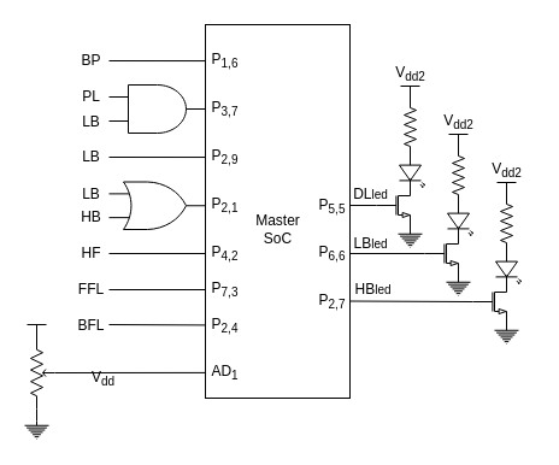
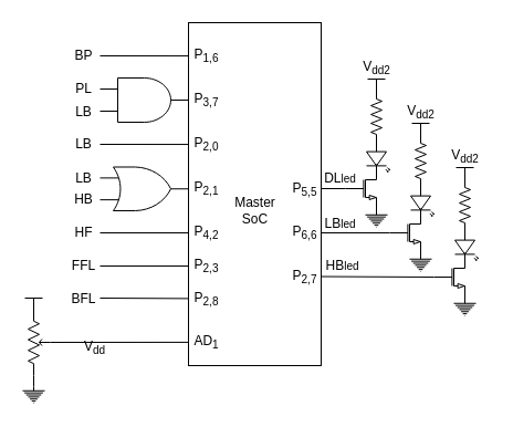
  <mxCell id="0" />
  <mxCell id="1" parent="0" />
  <mxCell id="2" value="" style="rounded=0;whiteSpace=wrap;html=1;snapToPoint=1;arcSize=12;" parent="1" vertex="1"><mxGeometry x="170" y="20" width="120" height="310" as="geometry" /></mxCell>
  <mxCell id="3" value="PL" style="text;html=1;align=center;verticalAlign=middle;resizable=1;points=[];autosize=1;strokeColor=none;fillColor=none;strokeWidth=1;" parent="1" vertex="1"><mxGeometry x="55" y="70" width="40" height="20" as="geometry" /></mxCell>
- <mxCell id="4" value="P&lt;sub&gt;2,9&lt;/sub&gt;" style="text;html=1;align=center;verticalAlign=middle;resizable=1;points=[];autosize=1;strokeColor=none;fillColor=none;" parent="1" vertex="1"><mxGeometry x="161" y="115" width="50" height="30" as="geometry" /></mxCell>
+ <mxCell id="4" value="P&lt;sub&gt;2,0&lt;/sub&gt;" style="text;html=1;align=center;verticalAlign=middle;resizable=1;points=[];autosize=1;strokeColor=none;fillColor=none;" parent="1" vertex="1"><mxGeometry x="161" y="115" width="50" height="30" as="geometry" /></mxCell>
  <mxCell id="5" value="Master&lt;div&gt;SoC&lt;/div&gt;" style="text;html=1;align=center;verticalAlign=middle;resizable=0;points=[];autosize=1;strokeColor=none;fillColor=none;" parent="1" vertex="1"><mxGeometry x="200" y="170" width="60" height="40" as="geometry" /></mxCell>
  <mxCell id="6" value="" style="verticalLabelPosition=bottom;shadow=0;dashed=0;align=center;html=1;verticalAlign=top;shape=mxgraph.electrical.logic_gates.logic_gate;operation=and;" parent="1" vertex="1"><mxGeometry x="90" y="70" width="80" height="40" as="geometry" /></mxCell>
  <mxCell id="7" value="" style="verticalLabelPosition=bottom;shadow=0;dashed=0;align=center;html=1;verticalAlign=top;shape=mxgraph.electrical.transistors.nmos;pointerEvents=1;strokeWidth=1;" parent="1" vertex="1"><mxGeometry x="391" y="228" width="30" height="44" as="geometry" /></mxCell>
  <mxCell id="8" value="" style="pointerEvents=1;verticalLabelPosition=bottom;shadow=0;dashed=0;align=center;html=1;verticalAlign=top;shape=mxgraph.electrical.signal_sources.protective_earth;strokeWidth=1;" parent="1" vertex="1"><mxGeometry x="410" y="270" width="20" height="15" as="geometry" /></mxCell>
  <mxCell id="9" value="" style="verticalLabelPosition=bottom;shadow=0;dashed=0;align=center;html=1;verticalAlign=top;shape=mxgraph.electrical.opto_electronics.led_2;pointerEvents=1;direction=south;strokeWidth=1;" parent="1" vertex="1"><mxGeometry x="411" y="207" width="21" height="32" as="geometry" /></mxCell>
  <mxCell id="10" value="" style="pointerEvents=1;verticalLabelPosition=bottom;shadow=0;dashed=0;align=center;html=1;verticalAlign=top;shape=mxgraph.electrical.resistors.resistor_2;direction=south;strokeWidth=1;" parent="1" vertex="1"><mxGeometry x="415" y="160" width="10" height="50" as="geometry" /></mxCell>
  <mxCell id="11" value="V&lt;sub&gt;dd&lt;/sub&gt;" style="verticalLabelPosition=top;verticalAlign=bottom;shape=mxgraph.electrical.signal_sources.vdd;shadow=0;dashed=0;align=center;strokeWidth=1;fontSize=24;html=1;flipV=1;noLabel=1;" parent="1" vertex="1"><mxGeometry x="412" y="151" width="16" height="12" as="geometry" /></mxCell>
  <mxCell id="12" value="V&lt;sub&gt;dd2&lt;/sub&gt;" style="text;html=1;align=center;verticalAlign=middle;resizable=0;points=[];autosize=1;strokeColor=none;fillColor=none;strokeWidth=1;" parent="1" vertex="1"><mxGeometry x="398" y="126" width="44" height="30" as="geometry" /></mxCell>
  <mxCell id="13" value="" style="endArrow=none;html=1;rounded=0;entryX=0.5;entryY=0;entryDx=0;entryDy=0;entryPerimeter=0;exitX=0;exitY=0.5;exitDx=0;exitDy=0;exitPerimeter=0;strokeWidth=1;" parent="1" source="10" target="11" edge="1"><mxGeometry width="50" height="50" relative="1" as="geometry"><mxPoint x="390" y="150.5" as="sourcePoint" /><mxPoint x="440" y="100.5" as="targetPoint" /></mxGeometry></mxCell>
  <mxCell id="14" value="" style="endArrow=none;html=1;rounded=0;entryX=1;entryY=0.5;entryDx=0;entryDy=0;entryPerimeter=0;exitX=0;exitY=0.57;exitDx=0;exitDy=0;exitPerimeter=0;strokeWidth=1;" parent="1" source="9" target="10" edge="1"><mxGeometry width="50" height="50" relative="1" as="geometry"><mxPoint x="390" y="150.5" as="sourcePoint" /><mxPoint x="440" y="100.5" as="targetPoint" /></mxGeometry></mxCell>
  <mxCell id="15" value="" style="endArrow=none;html=1;rounded=0;exitX=1;exitY=0.57;exitDx=0;exitDy=0;exitPerimeter=0;entryX=1;entryY=0;entryDx=0;entryDy=0;entryPerimeter=0;strokeWidth=1;" parent="1" source="9" target="7" edge="1"><mxGeometry width="50" height="50" relative="1" as="geometry"><mxPoint x="390" y="150.5" as="sourcePoint" /><mxPoint x="440" y="100.5" as="targetPoint" /></mxGeometry></mxCell>
  <mxCell id="16" value="" style="endArrow=none;html=1;rounded=0;entryX=1;entryY=1;entryDx=0;entryDy=0;entryPerimeter=0;exitX=0.5;exitY=0;exitDx=0;exitDy=0;exitPerimeter=0;strokeWidth=1;" parent="1" source="8" target="7" edge="1"><mxGeometry width="50" height="50" relative="1" as="geometry"><mxPoint x="390" y="150.5" as="sourcePoint" /><mxPoint x="440" y="100.5" as="targetPoint" /></mxGeometry></mxCell>
  <mxCell id="17" value="LB" style="text;html=1;align=center;verticalAlign=middle;resizable=1;points=[];autosize=1;strokeColor=none;fillColor=none;strokeWidth=1;" parent="1" vertex="1"><mxGeometry x="55" y="86" width="40" height="30" as="geometry" /></mxCell>
  <mxCell id="18" value="" style="verticalLabelPosition=bottom;shadow=0;dashed=0;align=center;html=1;verticalAlign=top;shape=mxgraph.electrical.logic_gates.logic_gate;operation=or;" parent="1" vertex="1"><mxGeometry x="90" y="150.5" width="80" height="39.5" as="geometry" /></mxCell>
  <mxCell id="19" value="LB" style="text;html=1;align=center;verticalAlign=middle;resizable=1;points=[];autosize=1;strokeColor=none;fillColor=none;strokeWidth=1;" parent="1" vertex="1"><mxGeometry x="55" y="146" width="40" height="30" as="geometry" /></mxCell>
  <mxCell id="20" value="HB" style="text;html=1;align=center;verticalAlign=middle;resizable=1;points=[];autosize=1;strokeColor=none;fillColor=none;strokeWidth=1;" parent="1" vertex="1"><mxGeometry x="55" y="165" width="40" height="30" as="geometry" /></mxCell>
  <mxCell id="21" value="" style="endArrow=none;html=1;rounded=0;" parent="1" edge="1"><mxGeometry width="50" height="50" relative="1" as="geometry"><mxPoint x="170" y="210" as="sourcePoint" /><mxPoint x="90" y="210" as="targetPoint" /></mxGeometry></mxCell>
  <mxCell id="22" value="HF" style="text;html=1;align=center;verticalAlign=middle;resizable=1;points=[];autosize=1;strokeColor=none;fillColor=none;strokeWidth=1;" parent="1" vertex="1"><mxGeometry x="55" y="195" width="40" height="30" as="geometry" /></mxCell>
  <mxCell id="23" value="FFL" style="text;html=1;align=center;verticalAlign=middle;resizable=1;points=[];autosize=1;strokeColor=none;fillColor=none;strokeWidth=1;" parent="1" vertex="1"><mxGeometry x="55" y="230" width="40" height="19" as="geometry" /></mxCell>
  <mxCell id="24" value="BFL" style="text;html=1;align=center;verticalAlign=middle;resizable=1;points=[];autosize=1;strokeColor=none;fillColor=none;strokeWidth=1;" parent="1" vertex="1"><mxGeometry x="50" y="259" width="50" height="21" as="geometry" /></mxCell>
  <mxCell id="25" value="" style="endArrow=none;html=1;rounded=0;" parent="1" edge="1"><mxGeometry width="50" height="50" relative="1" as="geometry"><mxPoint x="90" y="240" as="sourcePoint" /><mxPoint x="170" y="240" as="targetPoint" /></mxGeometry></mxCell>
  <mxCell id="26" value="" style="endArrow=none;html=1;rounded=0;entryX=0;entryY=0.75;entryDx=0;entryDy=0;" parent="1" edge="1"><mxGeometry width="50" height="50" relative="1" as="geometry"><mxPoint x="90" y="269" as="sourcePoint" /><mxPoint x="170" y="269.4" as="targetPoint" /></mxGeometry></mxCell>
  <mxCell id="27" value="" style="endArrow=none;html=1;rounded=0;entryX=0;entryY=0.5;entryDx=0;entryDy=0;entryPerimeter=0;" parent="1" target="31" edge="1"><mxGeometry width="50" height="50" relative="1" as="geometry"><mxPoint x="290" y="210" as="sourcePoint" /><mxPoint x="330" y="210" as="targetPoint" /></mxGeometry></mxCell>
  <mxCell id="28" value="LB&lt;span style=&quot;font-size: 10px;&quot;&gt;led&lt;/span&gt;" style="text;html=1;align=center;verticalAlign=middle;resizable=1;points=[];autosize=1;strokeColor=none;fillColor=none;strokeWidth=1;" parent="1" vertex="1"><mxGeometry x="282" y="187" width="50" height="30" as="geometry" /></mxCell>
  <mxCell id="29" value="" style="endArrow=none;html=1;rounded=0;entryX=0;entryY=0.5;entryDx=0;entryDy=0;entryPerimeter=0;" parent="1" target="7" edge="1"><mxGeometry width="50" height="50" relative="1" as="geometry"><mxPoint x="290" y="249.5" as="sourcePoint" /><mxPoint x="330" y="249.5" as="targetPoint" /></mxGeometry></mxCell>
  <mxCell id="30" value="HB&lt;span style=&quot;font-size: 10px;&quot;&gt;led&lt;/span&gt;" style="text;html=1;align=center;verticalAlign=middle;resizable=1;points=[];autosize=1;strokeColor=none;fillColor=none;strokeWidth=1;" parent="1" vertex="1"><mxGeometry x="284" y="224.5" width="50" height="30" as="geometry" /></mxCell>
  <mxCell id="31" value="" style="verticalLabelPosition=bottom;shadow=0;dashed=0;align=center;html=1;verticalAlign=top;shape=mxgraph.electrical.transistors.nmos;pointerEvents=1;strokeWidth=1;" parent="1" vertex="1"><mxGeometry x="351" y="188" width="30" height="44" as="geometry" /></mxCell>
  <mxCell id="32" value="" style="pointerEvents=1;verticalLabelPosition=bottom;shadow=0;dashed=0;align=center;html=1;verticalAlign=top;shape=mxgraph.electrical.signal_sources.protective_earth;strokeWidth=1;" parent="1" vertex="1"><mxGeometry x="370" y="230" width="20" height="15" as="geometry" /></mxCell>
  <mxCell id="33" value="" style="verticalLabelPosition=bottom;shadow=0;dashed=0;align=center;html=1;verticalAlign=top;shape=mxgraph.electrical.opto_electronics.led_2;pointerEvents=1;direction=south;strokeWidth=1;" parent="1" vertex="1"><mxGeometry x="371" y="167" width="21" height="32" as="geometry" /></mxCell>
  <mxCell id="34" value="" style="pointerEvents=1;verticalLabelPosition=bottom;shadow=0;dashed=0;align=center;html=1;verticalAlign=top;shape=mxgraph.electrical.resistors.resistor_2;direction=south;strokeWidth=1;" parent="1" vertex="1"><mxGeometry x="375" y="120" width="10" height="50" as="geometry" /></mxCell>
  <mxCell id="35" value="V&lt;sub&gt;dd&lt;/sub&gt;" style="verticalLabelPosition=top;verticalAlign=bottom;shape=mxgraph.electrical.signal_sources.vdd;shadow=0;dashed=0;align=center;strokeWidth=1;fontSize=24;html=1;flipV=1;noLabel=1;" parent="1" vertex="1"><mxGeometry x="372" y="111" width="16" height="12" as="geometry" /></mxCell>
  <mxCell id="36" value="V&lt;sub&gt;dd2&lt;/sub&gt;" style="text;html=1;align=center;verticalAlign=middle;resizable=0;points=[];autosize=1;strokeColor=none;fillColor=none;strokeWidth=1;" parent="1" vertex="1"><mxGeometry x="358" y="86" width="44" height="30" as="geometry" /></mxCell>
  <mxCell id="37" value="" style="endArrow=none;html=1;rounded=0;entryX=0.5;entryY=0;entryDx=0;entryDy=0;entryPerimeter=0;exitX=0;exitY=0.5;exitDx=0;exitDy=0;exitPerimeter=0;strokeWidth=1;" parent="1" source="34" target="35" edge="1"><mxGeometry width="50" height="50" relative="1" as="geometry"><mxPoint x="350" y="110.5" as="sourcePoint" /><mxPoint x="400" y="60.5" as="targetPoint" /></mxGeometry></mxCell>
  <mxCell id="38" value="" style="endArrow=none;html=1;rounded=0;entryX=1;entryY=0.5;entryDx=0;entryDy=0;entryPerimeter=0;exitX=0;exitY=0.57;exitDx=0;exitDy=0;exitPerimeter=0;strokeWidth=1;" parent="1" source="33" target="34" edge="1"><mxGeometry width="50" height="50" relative="1" as="geometry"><mxPoint x="350" y="110.5" as="sourcePoint" /><mxPoint x="400" y="60.5" as="targetPoint" /></mxGeometry></mxCell>
  <mxCell id="39" value="" style="endArrow=none;html=1;rounded=0;exitX=1;exitY=0.57;exitDx=0;exitDy=0;exitPerimeter=0;entryX=1;entryY=0;entryDx=0;entryDy=0;entryPerimeter=0;strokeWidth=1;" parent="1" source="33" target="31" edge="1"><mxGeometry width="50" height="50" relative="1" as="geometry"><mxPoint x="350" y="110.5" as="sourcePoint" /><mxPoint x="400" y="60.5" as="targetPoint" /></mxGeometry></mxCell>
  <mxCell id="40" value="" style="endArrow=none;html=1;rounded=0;entryX=1;entryY=1;entryDx=0;entryDy=0;entryPerimeter=0;exitX=0.5;exitY=0;exitDx=0;exitDy=0;exitPerimeter=0;strokeWidth=1;" parent="1" source="32" target="31" edge="1"><mxGeometry width="50" height="50" relative="1" as="geometry"><mxPoint x="350" y="110.5" as="sourcePoint" /><mxPoint x="400" y="60.5" as="targetPoint" /></mxGeometry></mxCell>
  <mxCell id="41" value="P&lt;sub&gt;2,1&lt;/sub&gt;" style="text;html=1;align=center;verticalAlign=middle;resizable=1;points=[];autosize=1;strokeColor=none;fillColor=none;" parent="1" vertex="1"><mxGeometry x="161" y="155.25" width="50" height="30" as="geometry" /></mxCell>
  <mxCell id="42" value="P&lt;sub&gt;4,2&lt;/sub&gt;" style="text;html=1;align=center;verticalAlign=middle;resizable=1;points=[];autosize=1;strokeColor=none;fillColor=none;" parent="1" vertex="1"><mxGeometry x="161" y="195" width="50" height="30" as="geometry" /></mxCell>
- <mxCell id="43" value="P&lt;sub&gt;7,3&lt;/sub&gt;" style="text;html=1;align=center;verticalAlign=middle;resizable=1;points=[];autosize=1;strokeColor=none;fillColor=none;" parent="1" vertex="1"><mxGeometry x="161" y="224.5" width="50" height="30" as="geometry" /></mxCell>
- <mxCell id="44" value="P&lt;sub&gt;2,4&lt;/sub&gt;" style="text;html=1;align=center;verticalAlign=middle;resizable=1;points=[];autosize=1;strokeColor=none;fillColor=none;" parent="1" vertex="1"><mxGeometry x="161" y="254.5" width="50" height="30" as="geometry" /></mxCell>
+ <mxCell id="43" value="P&lt;sub&gt;2,3&lt;/sub&gt;" style="text;html=1;align=center;verticalAlign=middle;resizable=1;points=[];autosize=1;strokeColor=none;fillColor=none;" parent="1" vertex="1"><mxGeometry x="161" y="224.5" width="50" height="30" as="geometry" /></mxCell>
+ <mxCell id="44" value="P&lt;sub&gt;2,8&lt;/sub&gt;" style="text;html=1;align=center;verticalAlign=middle;resizable=1;points=[];autosize=1;strokeColor=none;fillColor=none;" parent="1" vertex="1"><mxGeometry x="161" y="254.5" width="50" height="30" as="geometry" /></mxCell>
  <mxCell id="45" value="P&lt;sub&gt;5,5&lt;/sub&gt;" style="text;html=1;align=center;verticalAlign=middle;resizable=1;points=[];autosize=1;strokeColor=none;fillColor=none;" parent="1" vertex="1"><mxGeometry x="250" y="156" width="50" height="30" as="geometry" /></mxCell>
  <mxCell id="46" value="P&lt;sub&gt;6,6&lt;/sub&gt;" style="text;html=1;align=center;verticalAlign=middle;resizable=1;points=[];autosize=1;strokeColor=none;fillColor=none;" parent="1" vertex="1"><mxGeometry x="250" y="195" width="50" height="30" as="geometry" /></mxCell>
  <mxCell id="47" value="" style="verticalLabelPosition=bottom;shadow=0;dashed=0;align=center;html=1;verticalAlign=top;shape=mxgraph.electrical.transistors.nmos;pointerEvents=1;strokeWidth=1;" parent="1" vertex="1"><mxGeometry x="311" y="148" width="30" height="44" as="geometry" /></mxCell>
  <mxCell id="48" value="" style="pointerEvents=1;verticalLabelPosition=bottom;shadow=0;dashed=0;align=center;html=1;verticalAlign=top;shape=mxgraph.electrical.signal_sources.protective_earth;strokeWidth=1;" parent="1" vertex="1"><mxGeometry x="330" y="190" width="20" height="15" as="geometry" /></mxCell>
  <mxCell id="49" value="" style="verticalLabelPosition=bottom;shadow=0;dashed=0;align=center;html=1;verticalAlign=top;shape=mxgraph.electrical.opto_electronics.led_2;pointerEvents=1;direction=south;strokeWidth=1;" parent="1" vertex="1"><mxGeometry x="331" y="127" width="21" height="32" as="geometry" /></mxCell>
  <mxCell id="50" value="" style="pointerEvents=1;verticalLabelPosition=bottom;shadow=0;dashed=0;align=center;html=1;verticalAlign=top;shape=mxgraph.electrical.resistors.resistor_2;direction=south;strokeWidth=1;" parent="1" vertex="1"><mxGeometry x="335" y="80" width="10" height="50" as="geometry" /></mxCell>
  <mxCell id="51" value="V&lt;sub&gt;dd&lt;/sub&gt;" style="verticalLabelPosition=top;verticalAlign=bottom;shape=mxgraph.electrical.signal_sources.vdd;shadow=0;dashed=0;align=center;strokeWidth=1;fontSize=24;html=1;flipV=1;noLabel=1;" parent="1" vertex="1"><mxGeometry x="332" y="71" width="16" height="12" as="geometry" /></mxCell>
  <mxCell id="52" value="V&lt;sub&gt;dd2&lt;/sub&gt;" style="text;html=1;align=center;verticalAlign=middle;resizable=0;points=[];autosize=1;strokeColor=none;fillColor=none;strokeWidth=1;" parent="1" vertex="1"><mxGeometry x="318" y="46" width="44" height="30" as="geometry" /></mxCell>
  <mxCell id="53" value="" style="endArrow=none;html=1;rounded=0;entryX=0.5;entryY=0;entryDx=0;entryDy=0;entryPerimeter=0;exitX=0;exitY=0.5;exitDx=0;exitDy=0;exitPerimeter=0;strokeWidth=1;" parent="1" source="50" target="51" edge="1"><mxGeometry width="50" height="50" relative="1" as="geometry"><mxPoint x="310" y="70.5" as="sourcePoint" /><mxPoint x="360" y="20.5" as="targetPoint" /></mxGeometry></mxCell>
  <mxCell id="54" value="" style="endArrow=none;html=1;rounded=0;entryX=1;entryY=0.5;entryDx=0;entryDy=0;entryPerimeter=0;exitX=0;exitY=0.57;exitDx=0;exitDy=0;exitPerimeter=0;strokeWidth=1;" parent="1" source="49" target="50" edge="1"><mxGeometry width="50" height="50" relative="1" as="geometry"><mxPoint x="310" y="70.5" as="sourcePoint" /><mxPoint x="360" y="20.5" as="targetPoint" /></mxGeometry></mxCell>
  <mxCell id="55" value="" style="endArrow=none;html=1;rounded=0;exitX=1;exitY=0.57;exitDx=0;exitDy=0;exitPerimeter=0;entryX=1;entryY=0;entryDx=0;entryDy=0;entryPerimeter=0;strokeWidth=1;" parent="1" source="49" target="47" edge="1"><mxGeometry width="50" height="50" relative="1" as="geometry"><mxPoint x="310" y="70.5" as="sourcePoint" /><mxPoint x="360" y="20.5" as="targetPoint" /></mxGeometry></mxCell>
  <mxCell id="56" value="" style="endArrow=none;html=1;rounded=0;entryX=1;entryY=1;entryDx=0;entryDy=0;entryPerimeter=0;exitX=0.5;exitY=0;exitDx=0;exitDy=0;exitPerimeter=0;strokeWidth=1;" parent="1" source="48" target="47" edge="1"><mxGeometry width="50" height="50" relative="1" as="geometry"><mxPoint x="310" y="70.5" as="sourcePoint" /><mxPoint x="360" y="20.5" as="targetPoint" /></mxGeometry></mxCell>
  <mxCell id="57" value="" style="endArrow=none;html=1;rounded=0;exitX=0;exitY=0.5;exitDx=0;exitDy=0;exitPerimeter=0;" parent="1" source="47" edge="1"><mxGeometry width="50" height="50" relative="1" as="geometry"><mxPoint x="330" y="200" as="sourcePoint" /><mxPoint x="290" y="170" as="targetPoint" /></mxGeometry></mxCell>
  <mxCell id="58" value="DL&lt;span style=&quot;font-size: 10px;&quot;&gt;led&lt;/span&gt;" style="text;html=1;align=center;verticalAlign=middle;resizable=1;points=[];autosize=1;strokeColor=none;fillColor=none;strokeWidth=1;" parent="1" vertex="1"><mxGeometry x="282" y="145.5" width="50" height="30" as="geometry" /></mxCell>
  <mxCell id="59" value="" style="endArrow=none;html=1;rounded=0;entryX=0;entryY=0.355;entryDx=0;entryDy=0;entryPerimeter=0;" parent="1" target="2" edge="1"><mxGeometry width="50" height="50" relative="1" as="geometry"><mxPoint x="90" y="130" as="sourcePoint" /><mxPoint x="160" y="130" as="targetPoint" /></mxGeometry></mxCell>
  <mxCell id="60" value="LB" style="text;html=1;align=center;verticalAlign=middle;resizable=1;points=[];autosize=1;strokeColor=none;fillColor=none;strokeWidth=1;" parent="1" vertex="1"><mxGeometry x="55" y="115" width="40" height="30" as="geometry" /></mxCell>
  <mxCell id="61" value="P&lt;sub&gt;3,7&lt;/sub&gt;" style="text;html=1;align=center;verticalAlign=middle;resizable=1;points=[];autosize=1;strokeColor=none;fillColor=none;" parent="1" vertex="1"><mxGeometry x="161" y="75" width="50" height="30" as="geometry" /></mxCell>
  <mxCell id="62" value="P&lt;sub&gt;2,7&lt;/sub&gt;" style="text;html=1;align=center;verticalAlign=middle;resizable=1;points=[];autosize=1;strokeColor=none;fillColor=none;" parent="1" vertex="1"><mxGeometry x="250" y="235" width="50" height="30" as="geometry" /></mxCell>
  <mxCell id="63" value="" style="endArrow=none;html=1;rounded=0;exitX=0;exitY=0.097;exitDx=0;exitDy=0;exitPerimeter=0;" parent="1" source="2" edge="1"><mxGeometry width="50" height="50" relative="1" as="geometry"><mxPoint x="350" y="240" as="sourcePoint" /><mxPoint x="90" y="50" as="targetPoint" /></mxGeometry></mxCell>
  <mxCell id="64" value="BP" style="text;html=1;align=center;verticalAlign=middle;resizable=1;points=[];autosize=1;strokeColor=none;fillColor=none;" parent="1" vertex="1"><mxGeometry x="60" y="40" width="30" height="20" as="geometry" /></mxCell>
  <mxCell id="65" value="P&lt;sub&gt;1,6&lt;/sub&gt;" style="text;html=1;align=center;verticalAlign=middle;resizable=1;points=[];autosize=1;strokeColor=none;fillColor=none;" parent="1" vertex="1"><mxGeometry x="161" y="35" width="50" height="30" as="geometry" /></mxCell>
  <mxCell id="66" value="AD&lt;sub&gt;1&lt;/sub&gt;" style="text;html=1;align=center;verticalAlign=middle;resizable=1;points=[];autosize=1;strokeColor=none;fillColor=none;" vertex="1" parent="1"><mxGeometry x="163.5" y="296" width="45" height="26" as="geometry" /></mxCell>
  <mxCell id="67" value="V&lt;sub&gt;dd&lt;/sub&gt;" style="verticalLabelPosition=top;verticalAlign=bottom;shape=mxgraph.electrical.signal_sources.vdd;shadow=0;dashed=0;align=center;strokeWidth=1;fontSize=24;html=1;flipV=1;noLabel=1;" vertex="1" parent="1"><mxGeometry x="22" y="269" width="16" height="12" as="geometry" /></mxCell>
  <mxCell id="68" value="V&lt;sub&gt;dd&lt;/sub&gt;" style="text;html=1;align=center;verticalAlign=middle;resizable=1;points=[];autosize=1;strokeColor=none;fillColor=none;strokeWidth=1;" vertex="1" parent="1"><mxGeometry x="65" y="304" width="40" height="20" as="geometry" /></mxCell>
  <mxCell id="69" value="" style="pointerEvents=1;verticalLabelPosition=bottom;shadow=0;dashed=0;align=center;html=1;verticalAlign=top;shape=mxgraph.electrical.resistors.potentiometer_2;direction=north;" vertex="1" parent="1"><mxGeometry x="25" y="279" width="20" height="60" as="geometry" /></mxCell>
  <mxCell id="70" value="" style="pointerEvents=1;verticalLabelPosition=bottom;shadow=0;dashed=0;align=center;html=1;verticalAlign=top;shape=mxgraph.electrical.signal_sources.protective_earth;strokeWidth=1;" vertex="1" parent="1"><mxGeometry x="20" y="349" width="20" height="15" as="geometry" /></mxCell>
  <mxCell id="71" value="" style="endArrow=none;html=1;rounded=0;entryX=0;entryY=0.25;entryDx=0;entryDy=0;entryPerimeter=0;exitX=0.5;exitY=0;exitDx=0;exitDy=0;exitPerimeter=0;" edge="1" parent="1" source="70" target="69"><mxGeometry width="50" height="50" relative="1" as="geometry"><mxPoint x="140" y="389" as="sourcePoint" /><mxPoint x="190" y="339" as="targetPoint" /></mxGeometry></mxCell>
  <mxCell id="72" value="" style="endArrow=none;html=1;rounded=0;exitX=0.5;exitY=1;exitDx=0;exitDy=0;exitPerimeter=0;entryX=0;entryY=0.932;entryDx=0;entryDy=0;entryPerimeter=0;" edge="1" parent="1" source="69" target="2"><mxGeometry width="50" height="50" relative="1" as="geometry"><mxPoint x="7" y="300.5" as="sourcePoint" /><mxPoint x="160" y="309" as="targetPoint" /></mxGeometry></mxCell>
